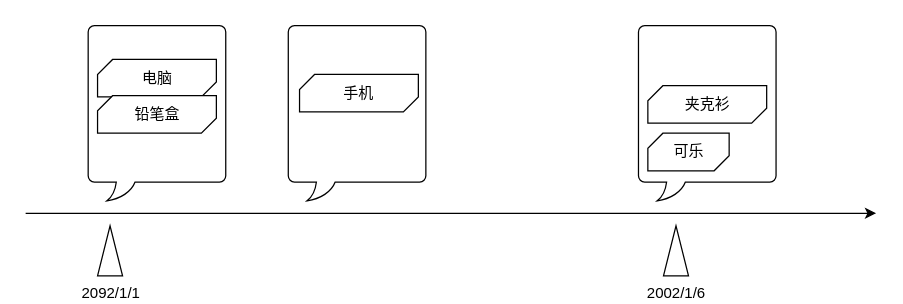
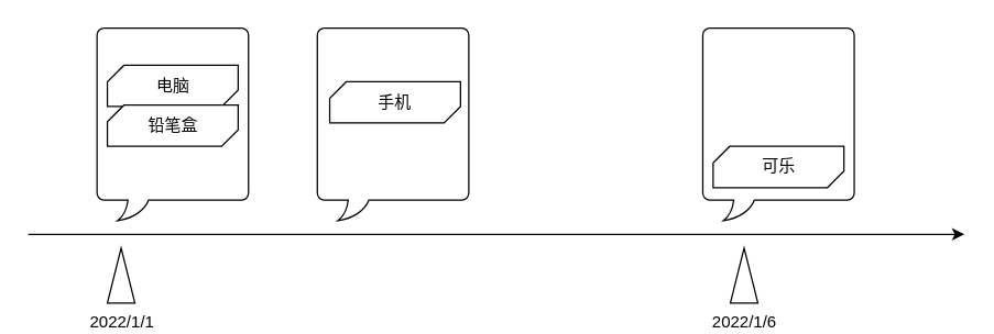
  <mxCell id="0" />
  <mxCell id="1" parent="0" />
  <mxCell id="2" value="" style="endArrow=classic;html=1;rounded=0;" edge="1" parent="1"><mxGeometry width="50" height="50" relative="1" as="geometry"><mxPoint x="20" y="170" as="sourcePoint" /><mxPoint x="700" y="170" as="targetPoint" /></mxGeometry></mxCell>
  <mxCell id="3" value="" style="whiteSpace=wrap;html=1;shape=mxgraph.basic.roundRectCallout;dx=30;dy=15;size=5;boundedLbl=1;" vertex="1" parent="1"><mxGeometry x="70" y="20" width="110" height="140" as="geometry" /></mxCell>
  <mxCell id="4" value="电脑" style="verticalLabelPosition=middle;verticalAlign=middle;html=1;shape=mxgraph.basic.diag_snip_rect;dx=6;whiteSpace=wrap;align=center;labelPosition=center;" vertex="1" parent="1"><mxGeometry x="77.5" y="47" width="95" height="30" as="geometry" /></mxCell>
  <mxCell id="5" value="铅笔盒" style="verticalLabelPosition=middle;verticalAlign=middle;html=1;shape=mxgraph.basic.diag_snip_rect;dx=6;whiteSpace=wrap;align=center;labelPosition=center;" vertex="1" parent="1"><mxGeometry x="77.5" y="76" width="95" height="30" as="geometry" /></mxCell>
  <mxCell id="6" value="" style="whiteSpace=wrap;html=1;shape=mxgraph.basic.roundRectCallout;dx=30;dy=15;size=5;boundedLbl=1;" vertex="1" parent="1"><mxGeometry x="230" y="20" width="110" height="140" as="geometry" /></mxCell>
  <mxCell id="7" value="手机" style="verticalLabelPosition=middle;verticalAlign=middle;html=1;shape=mxgraph.basic.diag_snip_rect;dx=6;whiteSpace=wrap;align=center;labelPosition=center;" vertex="1" parent="1"><mxGeometry x="239" y="59" width="95" height="30" as="geometry" /></mxCell>
  <mxCell id="8" value="" style="whiteSpace=wrap;html=1;shape=mxgraph.basic.roundRectCallout;dx=30;dy=15;size=5;boundedLbl=1;" vertex="1" parent="1"><mxGeometry x="510" y="20" width="110" height="140" as="geometry" /></mxCell>
- <mxCell id="9" value="夹克衫" style="verticalLabelPosition=middle;verticalAlign=middle;html=1;shape=mxgraph.basic.diag_snip_rect;dx=6;whiteSpace=wrap;align=center;labelPosition=center;" vertex="1" parent="1"><mxGeometry x="517.5" y="68" width="95" height="30" as="geometry" /></mxCell>
- <mxCell id="10" value="可乐" style="verticalLabelPosition=middle;verticalAlign=middle;html=1;shape=mxgraph.basic.diag_snip_rect;dx=6;whiteSpace=wrap;align=center;labelPosition=center;" vertex="1" parent="1"><mxGeometry x="517.5" y="106" width="65" height="30" as="geometry" /></mxCell>
- <mxCell id="11" value="2092/1/1" style="verticalLabelPosition=bottom;verticalAlign=top;html=1;shape=mxgraph.basic.acute_triangle;dx=0.5;" vertex="1" parent="1"><mxGeometry x="77.5" y="180" width="20" height="40" as="geometry" /></mxCell>
- <mxCell id="12" value="2002/1/6" style="verticalLabelPosition=bottom;verticalAlign=top;html=1;shape=mxgraph.basic.acute_triangle;dx=0.5;" vertex="1" parent="1"><mxGeometry x="530" y="180" width="20" height="40" as="geometry" /></mxCell>
+ <mxCell id="10" value="可乐" style="verticalLabelPosition=middle;verticalAlign=middle;html=1;shape=mxgraph.basic.diag_snip_rect;dx=6;whiteSpace=wrap;align=center;labelPosition=center;" vertex="1" parent="1"><mxGeometry x="517.5" y="106" width="95" height="30" as="geometry" /></mxCell>
+ <mxCell id="11" value="2022/1/1" style="verticalLabelPosition=bottom;verticalAlign=top;html=1;shape=mxgraph.basic.acute_triangle;dx=0.5;" vertex="1" parent="1"><mxGeometry x="77.5" y="180" width="20" height="40" as="geometry" /></mxCell>
+ <mxCell id="12" value="2022/1/6" style="verticalLabelPosition=bottom;verticalAlign=top;html=1;shape=mxgraph.basic.acute_triangle;dx=0.5;" vertex="1" parent="1"><mxGeometry x="530" y="180" width="20" height="40" as="geometry" /></mxCell>
